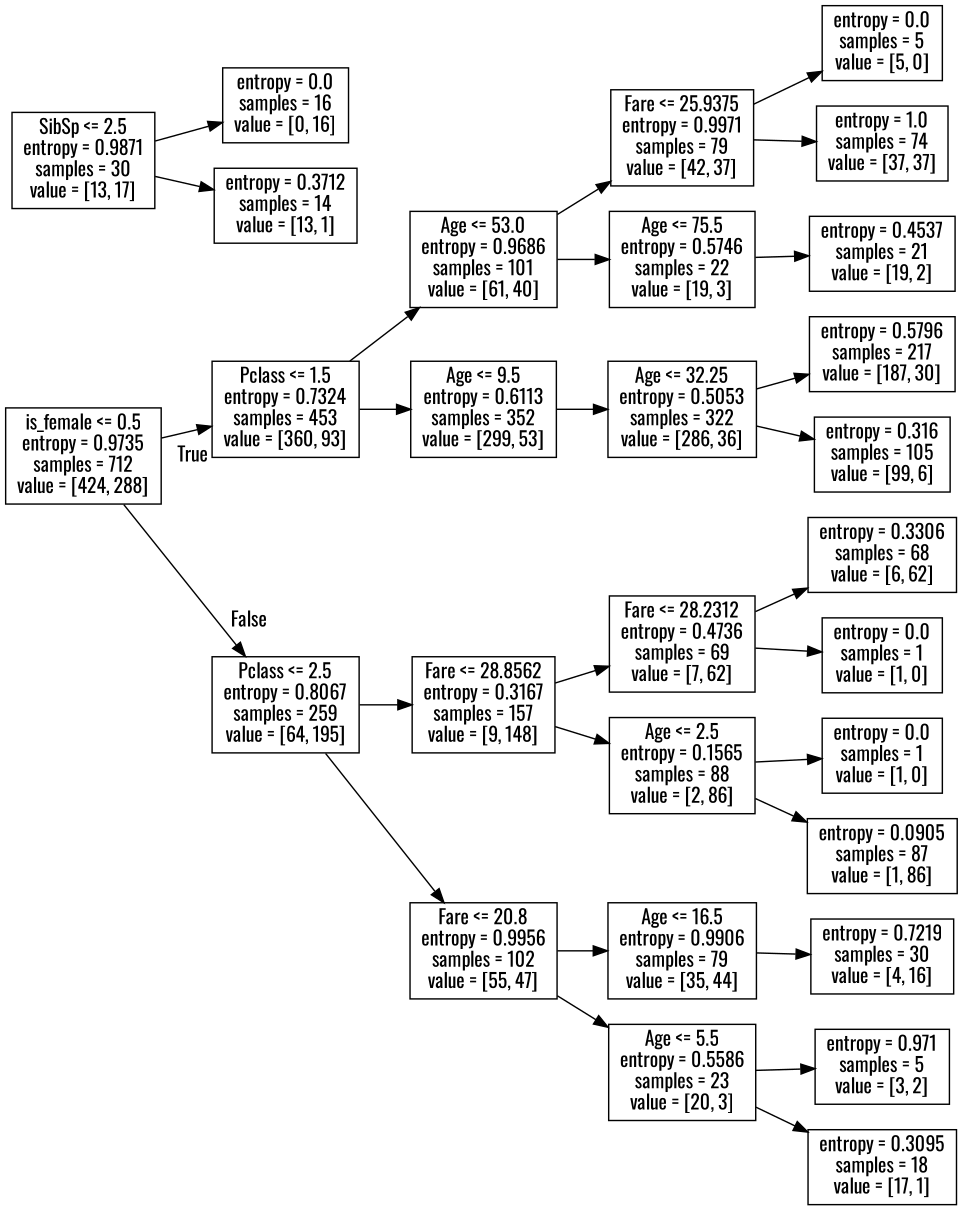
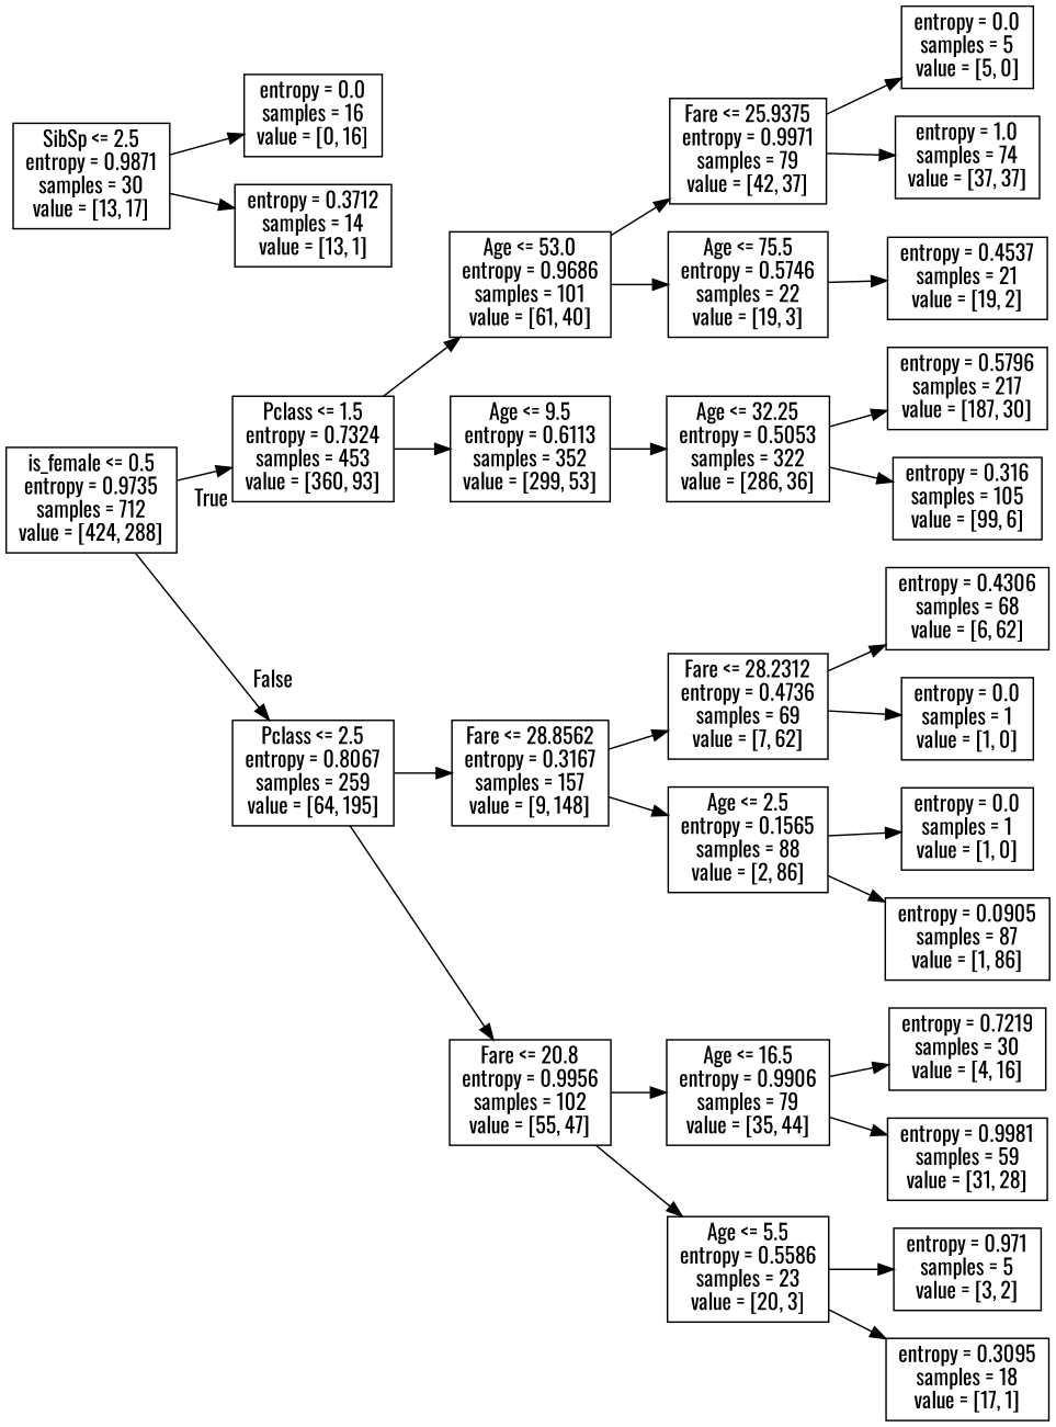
  digraph {
    fontname=Oswald
    rankdir=LR
    node [fontname=Oswald shape=box]
    edge [fontname=Oswald]
    n1 [label="is_female <= 0.5\nentropy = 0.9735\nsamples = 712\nvalue = [424, 288]"]
    n2 [label="Pclass <= 1.5\nentropy = 0.7324\nsamples = 453\nvalue = [360, 93]"]
    n3 [label="Pclass <= 2.5\nentropy = 0.8067\nsamples = 259\nvalue = [64, 195]"]
    n4 [label="Age <= 53.0\nentropy = 0.9686\nsamples = 101\nvalue = [61, 40]"]
    n5 [label="Age <= 9.5\nentropy = 0.6113\nsamples = 352\nvalue = [299, 53]"]
    n6 [label="Fare <= 28.8562\nentropy = 0.3167\nsamples = 157\nvalue = [9, 148]"]
    n7 [label="Fare <= 20.8\nentropy = 0.9956\nsamples = 102\nvalue = [55, 47]"]
    n8 [label="Fare <= 25.9375\nentropy = 0.9971\nsamples = 79\nvalue = [42, 37]"]
    n9 [label="Age <= 75.5\nentropy = 0.5746\nsamples = 22\nvalue = [19, 3]"]
    n10 [label="Age <= 32.25\nentropy = 0.5053\nsamples = 322\nvalue = [286, 36]"]
    n11 [label="entropy = 0.0\nsamples = 5\nvalue = [5, 0]"]
    n12 [label="entropy = 1.0\nsamples = 74\nvalue = [37, 37]"]
    n13 [label="entropy = 0.4537\nsamples = 21\nvalue = [19, 2]"]
    n14 [label="SibSp <= 2.5\nentropy = 0.9871\nsamples = 30\nvalue = [13, 17]"]
    n15 [label="entropy = 0.0\nsamples = 16\nvalue = [0, 16]"]
    n16 [label="entropy = 0.3712\nsamples = 14\nvalue = [13, 1]"]
    n17 [label="entropy = 0.5796\nsamples = 217\nvalue = [187, 30]"]
    n18 [label="entropy = 0.316\nsamples = 105\nvalue = [99, 6]"]
    n19 [label="Fare <= 28.2312\nentropy = 0.4736\nsamples = 69\nvalue = [7, 62]"]
    n20 [label="Age <= 2.5\nentropy = 0.1565\nsamples = 88\nvalue = [2, 86]"]
    n21 [label="Age <= 16.5\nentropy = 0.9906\nsamples = 79\nvalue = [35, 44]"]
    n22 [label="Age <= 5.5\nentropy = 0.5586\nsamples = 23\nvalue = [20, 3]"]
-   n23 [label="entropy = 0.3306\nsamples = 68\nvalue = [6, 62]"]
+   n23 [label="entropy = 0.4306\nsamples = 68\nvalue = [6, 62]"]
    n24 [label="entropy = 0.0\nsamples = 1\nvalue = [1, 0]"]
    n25 [label="entropy = 0.0\nsamples = 1\nvalue = [1, 0]"]
    n26 [label="entropy = 0.0905\nsamples = 87\nvalue = [1, 86]"]
    n27 [label="entropy = 0.7219\nsamples = 30\nvalue = [4, 16]"]
+   n28 [label="entropy = 0.9981\nsamples = 59\nvalue = [31, 28]"]
    n29 [label="entropy = 0.971\nsamples = 5\nvalue = [3, 2]"]
    n30 [label="entropy = 0.3095\nsamples = 18\nvalue = [17, 1]"]
    n1 -> n2 [headlabel=True labelangle=45 labeldistance=2.5]
    n1 -> n3 [headlabel=False labelangle=-45 labeldistance=2.5]
    n2 -> n4
    n2 -> n5
    n3 -> n6
    n3 -> n7
    n4 -> n8
    n4 -> n9
    n5 -> n10
    n6 -> n19
    n6 -> n20
    n7 -> n21
    n7 -> n22
    n8 -> n11
    n8 -> n12
    n9 -> n13
    n10 -> n17
    n10 -> n18
    n14 -> n15
    n14 -> n16
    n19 -> n23
    n19 -> n24
    n20 -> n25
    n20 -> n26
    n21 -> n27
+   n21 -> n28
    n22 -> n29
    n22 -> n30
  }
